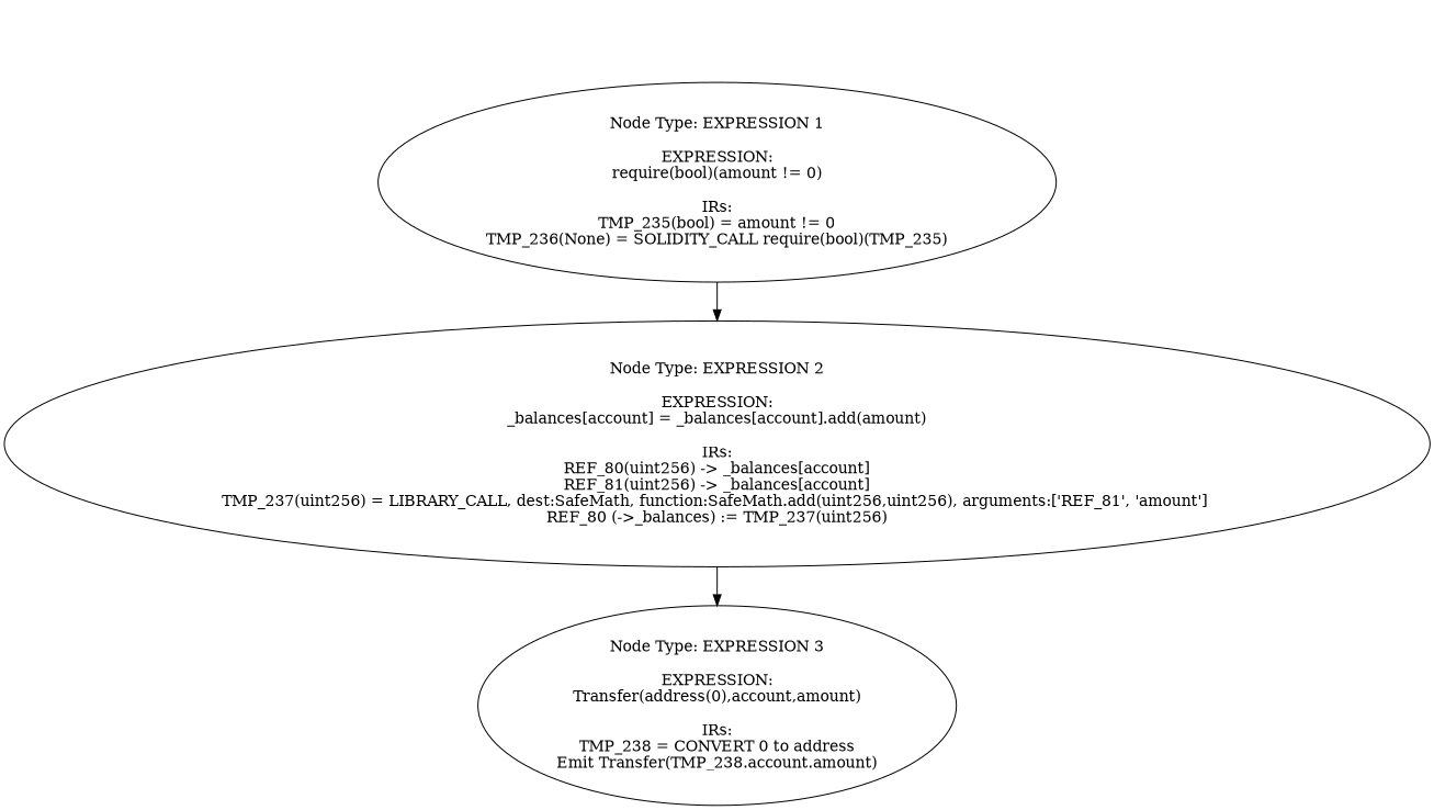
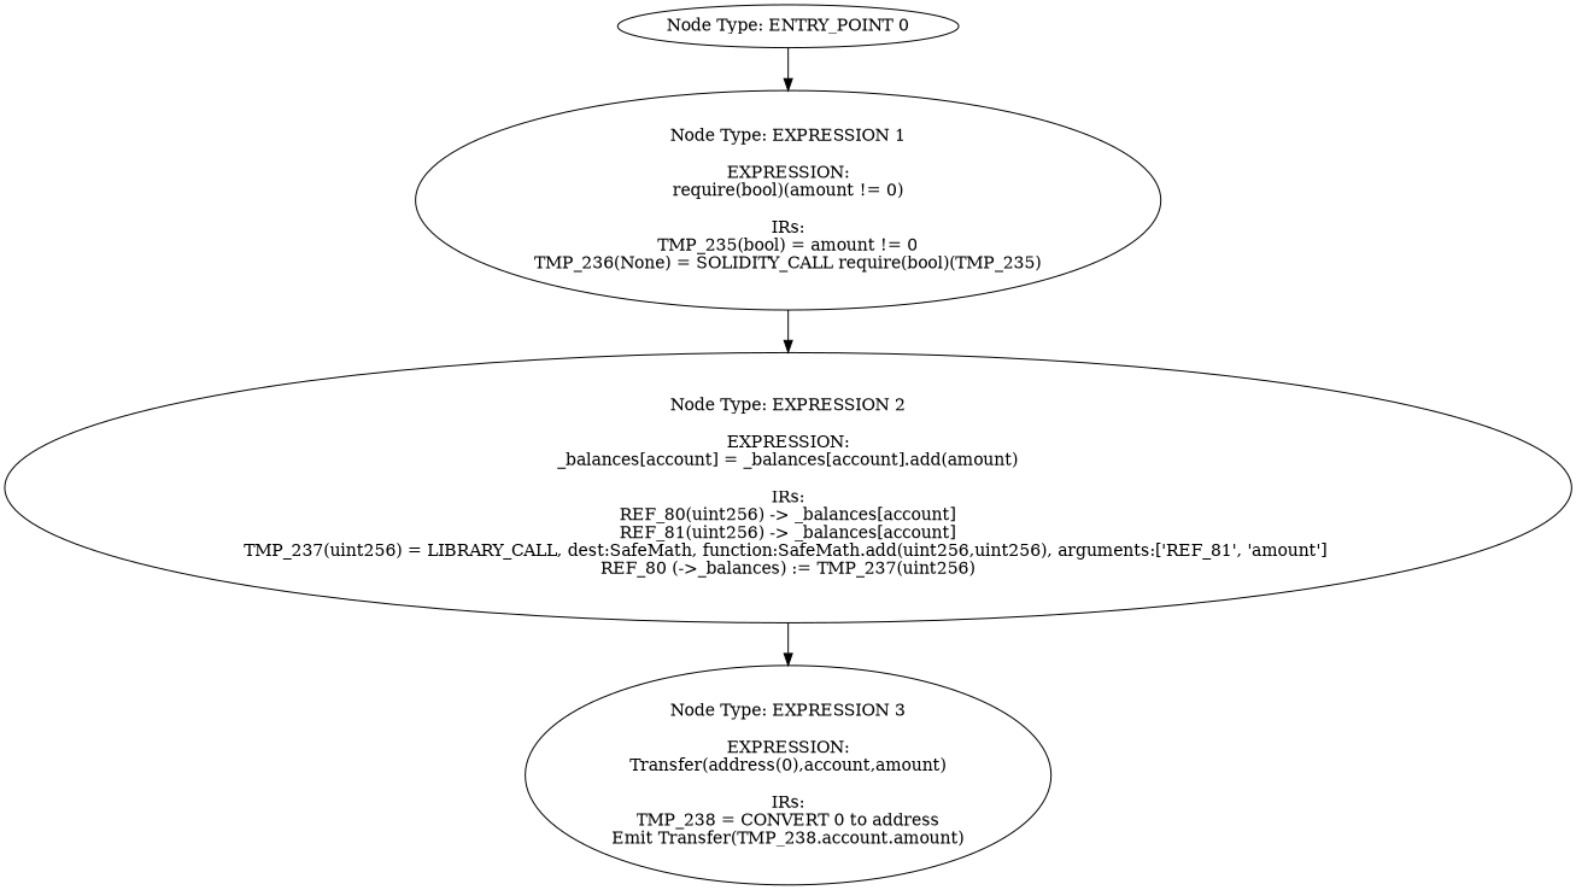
  digraph {
+   n1 [label="Node Type: ENTRY_POINT 0\n"]
    n2 [label="Node Type: EXPRESSION 1\n\nEXPRESSION:\nrequire(bool)(amount != 0)\n\nIRs:\nTMP_235(bool) = amount != 0\nTMP_236(None) = SOLIDITY_CALL require(bool)(TMP_235)"]
    n3 [label="Node Type: EXPRESSION 2\n\nEXPRESSION:\n_balances[account] = _balances[account].add(amount)\n\nIRs:\nREF_80(uint256) -> _balances[account]\nREF_81(uint256) -> _balances[account]\nTMP_237(uint256) = LIBRARY_CALL, dest:SafeMath, function:SafeMath.add(uint256,uint256), arguments:['REF_81', 'amount'] \nREF_80 (->_balances) := TMP_237(uint256)"]
    n4 [label="Node Type: EXPRESSION 3\n\nEXPRESSION:\nTransfer(address(0),account,amount)\n\nIRs:\nTMP_238 = CONVERT 0 to address\nEmit Transfer(TMP_238.account.amount)"]
+   n1 -> n2
    n2 -> n3
    n3 -> n4
  }
